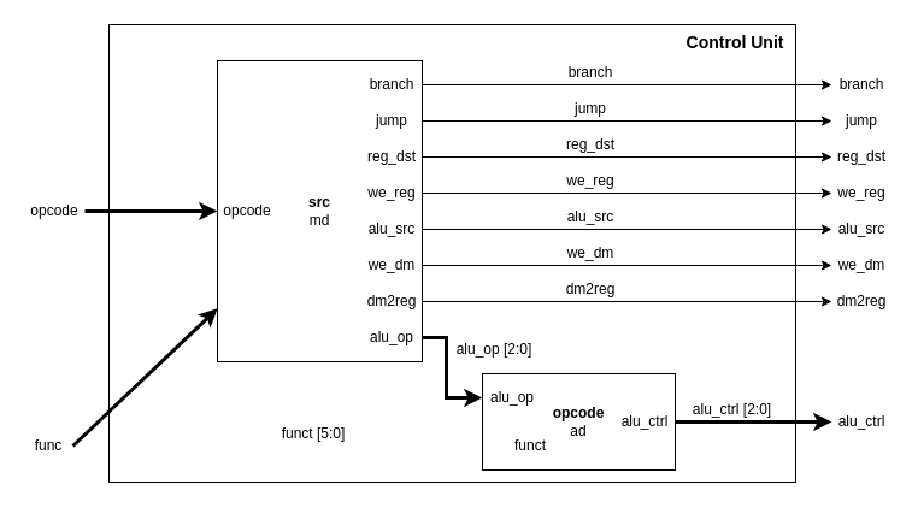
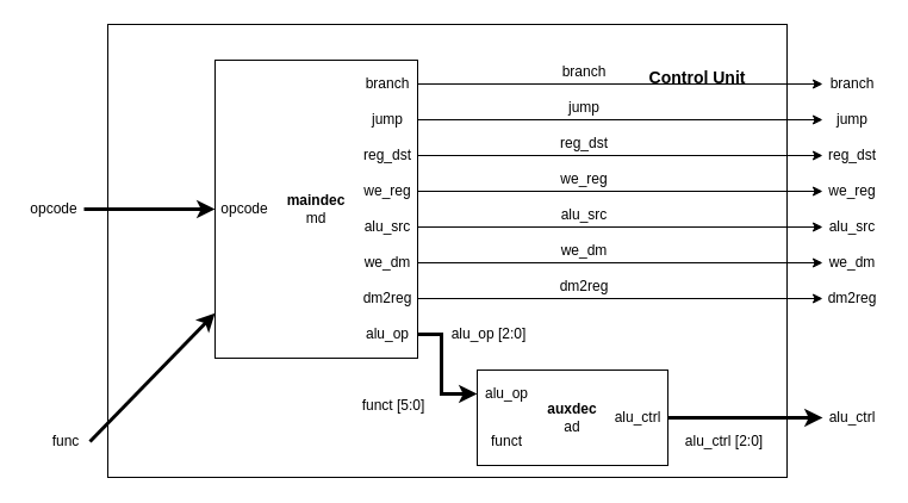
  <mxCell id="0" />
  <mxCell id="1" parent="0" />
  <mxCell id="2" value="" style="rounded=0;whiteSpace=wrap;html=1;" vertex="1" parent="1"><mxGeometry x="90" y="20" width="570" height="380" as="geometry" /></mxCell>
- <mxCell id="3" value="&lt;b&gt;src&lt;/b&gt;&lt;br&gt;md" style="rounded=0;whiteSpace=wrap;html=1;" vertex="1" parent="1"><mxGeometry x="180" y="50" width="170" height="250" as="geometry" /></mxCell>
+ <mxCell id="3" value="&lt;b&gt;maindec&lt;/b&gt;&lt;br&gt;md" style="rounded=0;whiteSpace=wrap;html=1;" vertex="1" parent="1"><mxGeometry x="180" y="50" width="170" height="250" as="geometry" /></mxCell>
  <mxCell id="4" value="" style="edgeStyle=orthogonalEdgeStyle;rounded=0;orthogonalLoop=1;jettySize=auto;html=1;strokeWidth=3;" edge="1" parent="1" source="5" target="47"><mxGeometry relative="1" as="geometry"><mxPoint x="680" y="300" as="targetPoint" /><Array as="points"><mxPoint x="715" y="350" /></Array></mxGeometry></mxCell>
- <mxCell id="5" value="&lt;b&gt;opcode&lt;/b&gt;&lt;br&gt;ad" style="rounded=0;whiteSpace=wrap;html=1;" vertex="1" parent="1"><mxGeometry x="400" y="310" width="160" height="80" as="geometry" /></mxCell>
+ <mxCell id="5" value="&lt;b&gt;auxdec&lt;/b&gt;&lt;br&gt;ad" style="rounded=0;whiteSpace=wrap;html=1;" vertex="1" parent="1"><mxGeometry x="400" y="310" width="160" height="80" as="geometry" /></mxCell>
  <mxCell id="6" value="opcode" style="text;html=1;strokeColor=none;fillColor=none;align=center;verticalAlign=middle;whiteSpace=wrap;rounded=0;" vertex="1" parent="1"><mxGeometry x="180" y="165" width="50" height="20" as="geometry" /></mxCell>
  <mxCell id="7" value="branch" style="text;html=1;strokeColor=none;fillColor=none;align=center;verticalAlign=middle;whiteSpace=wrap;rounded=0;" vertex="1" parent="1"><mxGeometry x="300" y="60" width="50" height="20" as="geometry" /></mxCell>
  <mxCell id="8" value="jump" style="text;html=1;strokeColor=none;fillColor=none;align=center;verticalAlign=middle;whiteSpace=wrap;rounded=0;" vertex="1" parent="1"><mxGeometry x="300" y="90" width="50" height="20" as="geometry" /></mxCell>
  <mxCell id="9" value="reg_dst" style="text;html=1;strokeColor=none;fillColor=none;align=center;verticalAlign=middle;whiteSpace=wrap;rounded=0;" vertex="1" parent="1"><mxGeometry x="300" y="120" width="50" height="20" as="geometry" /></mxCell>
  <mxCell id="10" value="we_reg" style="text;html=1;strokeColor=none;fillColor=none;align=center;verticalAlign=middle;whiteSpace=wrap;rounded=0;" vertex="1" parent="1"><mxGeometry x="300" y="150" width="50" height="20" as="geometry" /></mxCell>
  <mxCell id="11" value="alu_src" style="text;html=1;strokeColor=none;fillColor=none;align=center;verticalAlign=middle;whiteSpace=wrap;rounded=0;" vertex="1" parent="1"><mxGeometry x="300" y="180" width="50" height="20" as="geometry" /></mxCell>
  <mxCell id="12" value="we_dm" style="text;html=1;strokeColor=none;fillColor=none;align=center;verticalAlign=middle;whiteSpace=wrap;rounded=0;" vertex="1" parent="1"><mxGeometry x="300" y="210" width="50" height="20" as="geometry" /></mxCell>
  <mxCell id="13" value="dm2reg" style="text;html=1;strokeColor=none;fillColor=none;align=center;verticalAlign=middle;whiteSpace=wrap;rounded=0;" vertex="1" parent="1"><mxGeometry x="300" y="240" width="50" height="20" as="geometry" /></mxCell>
  <mxCell id="14" value="alu_op" style="text;html=1;strokeColor=none;fillColor=none;align=center;verticalAlign=middle;whiteSpace=wrap;rounded=0;" vertex="1" parent="1"><mxGeometry x="300" y="270" width="50" height="20" as="geometry" /></mxCell>
  <mxCell id="15" value="alu_op" style="text;html=1;strokeColor=none;fillColor=none;align=center;verticalAlign=middle;whiteSpace=wrap;rounded=0;" vertex="1" parent="1"><mxGeometry x="400" y="320" width="50" height="20" as="geometry" /></mxCell>
- <mxCell id="16" value="funct" style="text;html=1;strokeColor=none;fillColor=none;align=center;verticalAlign=middle;whiteSpace=wrap;rounded=0;" vertex="1" parent="1"><mxGeometry x="415" y="360" width="50" height="20" as="geometry" /></mxCell>
+ <mxCell id="16" value="funct" style="text;html=1;strokeColor=none;fillColor=none;align=center;verticalAlign=middle;whiteSpace=wrap;rounded=0;" vertex="1" parent="1"><mxGeometry x="400" y="360" width="50" height="20" as="geometry" /></mxCell>
  <mxCell id="17" value="alu_ctrl" style="text;html=1;strokeColor=none;fillColor=none;align=center;verticalAlign=middle;whiteSpace=wrap;rounded=0;" vertex="1" parent="1"><mxGeometry x="510" y="340" width="50" height="20" as="geometry" /></mxCell>
  <mxCell id="18" value="" style="endArrow=classic;html=1;entryX=0;entryY=0.5;entryDx=0;entryDy=0;strokeWidth=3;exitX=1;exitY=0.5;exitDx=0;exitDy=0;rounded=0;" edge="1" parent="1" source="14" target="15"><mxGeometry width="50" height="50" relative="1" as="geometry"><mxPoint x="355" y="350" as="sourcePoint" /><mxPoint x="220" y="360" as="targetPoint" /><Array as="points"><mxPoint x="370" y="280" /><mxPoint x="370" y="330" /></Array></mxGeometry></mxCell>
- <mxCell id="19" value="alu_op [2:0]" style="text;html=1;strokeColor=none;fillColor=none;align=center;verticalAlign=middle;whiteSpace=wrap;rounded=0;" vertex="1" parent="1"><mxGeometry x="370" y="280" width="80" height="20" as="geometry" /></mxCell>
+ <mxCell id="19" value="alu_op [2:0]" style="text;html=1;strokeColor=none;fillColor=none;align=center;verticalAlign=middle;whiteSpace=wrap;rounded=0;" vertex="1" parent="1"><mxGeometry x="370" y="270" width="80" height="20" as="geometry" /></mxCell>
  <mxCell id="20" value="" style="endArrow=classic;html=1;strokeWidth=3;exitX=1;exitY=0.5;exitDx=0;exitDy=0;" edge="1" parent="1" source="21" target="3"><mxGeometry width="50" height="50" relative="1" as="geometry"><mxPoint x="110" y="325" as="sourcePoint" /><mxPoint x="390" y="430" as="targetPoint" /></mxGeometry></mxCell>
- <mxCell id="21" value="func" style="text;html=1;strokeColor=none;fillColor=none;align=center;verticalAlign=middle;whiteSpace=wrap;rounded=0;" vertex="1" parent="1"><mxGeometry x="20" y="360" width="40" height="20" as="geometry" /></mxCell>
+ <mxCell id="21" value="func" style="text;html=1;strokeColor=none;fillColor=none;align=center;verticalAlign=middle;whiteSpace=wrap;rounded=0;" vertex="1" parent="1"><mxGeometry x="35" y="360" width="40" height="20" as="geometry" /></mxCell>
  <mxCell id="22" value="" style="endArrow=classic;html=1;strokeWidth=3;entryX=0;entryY=0.5;entryDx=0;entryDy=0;exitX=1;exitY=0.5;exitDx=0;exitDy=0;" edge="1" parent="1" source="23" target="3"><mxGeometry width="50" height="50" relative="1" as="geometry"><mxPoint x="120" y="175" as="sourcePoint" /><mxPoint x="120" y="360" as="targetPoint" /></mxGeometry></mxCell>
  <mxCell id="23" value="opcode" style="text;html=1;strokeColor=none;fillColor=none;align=center;verticalAlign=middle;whiteSpace=wrap;rounded=0;" vertex="1" parent="1"><mxGeometry x="20" y="165" width="50" height="20" as="geometry" /></mxCell>
- <mxCell id="24" value="funct [5:0]" style="text;html=1;strokeColor=none;fillColor=none;align=center;verticalAlign=middle;whiteSpace=wrap;rounded=0;" vertex="1" parent="1"><mxGeometry x="230" y="350" width="60" height="20" as="geometry" /></mxCell>
+ <mxCell id="24" value="funct [5:0]" style="text;html=1;strokeColor=none;fillColor=none;align=center;verticalAlign=middle;whiteSpace=wrap;rounded=0;" vertex="1" parent="1"><mxGeometry x="300" y="330" width="60" height="20" as="geometry" /></mxCell>
  <mxCell id="25" value="" style="endArrow=classic;html=1;strokeWidth=1;exitX=1;exitY=0.5;exitDx=0;exitDy=0;entryX=0;entryY=0.5;entryDx=0;entryDy=0;" edge="1" parent="1" source="7" target="27"><mxGeometry width="50" height="50" relative="1" as="geometry"><mxPoint x="10" y="410" as="sourcePoint" /><mxPoint x="690" y="70" as="targetPoint" /></mxGeometry></mxCell>
  <mxCell id="26" value="branch" style="text;html=1;strokeColor=none;fillColor=none;align=center;verticalAlign=middle;whiteSpace=wrap;rounded=0;" vertex="1" parent="1"><mxGeometry x="465" y="50" width="50" height="20" as="geometry" /></mxCell>
  <mxCell id="27" value="branch" style="text;html=1;strokeColor=none;fillColor=none;align=center;verticalAlign=middle;whiteSpace=wrap;rounded=0;" vertex="1" parent="1"><mxGeometry x="690" y="60" width="50" height="20" as="geometry" /></mxCell>
  <mxCell id="28" value="" style="endArrow=classic;html=1;strokeWidth=1;exitX=1;exitY=0.5;exitDx=0;exitDy=0;entryX=0;entryY=0.5;entryDx=0;entryDy=0;" edge="1" parent="1" target="30"><mxGeometry width="50" height="50" relative="1" as="geometry"><mxPoint x="350" y="100" as="sourcePoint" /><mxPoint x="690" y="100" as="targetPoint" /></mxGeometry></mxCell>
  <mxCell id="29" value="jump" style="text;html=1;strokeColor=none;fillColor=none;align=center;verticalAlign=middle;whiteSpace=wrap;rounded=0;" vertex="1" parent="1"><mxGeometry x="465" y="80" width="50" height="20" as="geometry" /></mxCell>
  <mxCell id="30" value="jump" style="text;html=1;strokeColor=none;fillColor=none;align=center;verticalAlign=middle;whiteSpace=wrap;rounded=0;" vertex="1" parent="1"><mxGeometry x="690" y="90" width="50" height="20" as="geometry" /></mxCell>
  <mxCell id="31" value="" style="endArrow=classic;html=1;strokeWidth=1;exitX=1;exitY=0.5;exitDx=0;exitDy=0;entryX=0;entryY=0.5;entryDx=0;entryDy=0;" edge="1" parent="1" target="33"><mxGeometry width="50" height="50" relative="1" as="geometry"><mxPoint x="350" y="130" as="sourcePoint" /><mxPoint x="690" y="130" as="targetPoint" /></mxGeometry></mxCell>
  <mxCell id="32" value="reg_dst" style="text;html=1;strokeColor=none;fillColor=none;align=center;verticalAlign=middle;whiteSpace=wrap;rounded=0;" vertex="1" parent="1"><mxGeometry x="465" y="110" width="50" height="20" as="geometry" /></mxCell>
  <mxCell id="33" value="reg_dst" style="text;html=1;strokeColor=none;fillColor=none;align=center;verticalAlign=middle;whiteSpace=wrap;rounded=0;" vertex="1" parent="1"><mxGeometry x="690" y="120" width="50" height="20" as="geometry" /></mxCell>
  <mxCell id="34" value="" style="endArrow=classic;html=1;strokeWidth=1;exitX=1;exitY=0.5;exitDx=0;exitDy=0;entryX=0;entryY=0.5;entryDx=0;entryDy=0;" edge="1" parent="1" target="36"><mxGeometry width="50" height="50" relative="1" as="geometry"><mxPoint x="350" y="160" as="sourcePoint" /><mxPoint x="690" y="160" as="targetPoint" /></mxGeometry></mxCell>
  <mxCell id="35" value="we_reg" style="text;html=1;strokeColor=none;fillColor=none;align=center;verticalAlign=middle;whiteSpace=wrap;rounded=0;" vertex="1" parent="1"><mxGeometry x="465" y="140" width="50" height="20" as="geometry" /></mxCell>
  <mxCell id="36" value="we_reg" style="text;html=1;strokeColor=none;fillColor=none;align=center;verticalAlign=middle;whiteSpace=wrap;rounded=0;" vertex="1" parent="1"><mxGeometry x="690" y="150" width="50" height="20" as="geometry" /></mxCell>
  <mxCell id="37" value="" style="endArrow=classic;html=1;strokeWidth=1;exitX=1;exitY=0.5;exitDx=0;exitDy=0;entryX=0;entryY=0.5;entryDx=0;entryDy=0;" edge="1" parent="1" target="39"><mxGeometry width="50" height="50" relative="1" as="geometry"><mxPoint x="350" y="190" as="sourcePoint" /><mxPoint x="690" y="190" as="targetPoint" /></mxGeometry></mxCell>
  <mxCell id="38" value="alu_src" style="text;html=1;strokeColor=none;fillColor=none;align=center;verticalAlign=middle;whiteSpace=wrap;rounded=0;" vertex="1" parent="1"><mxGeometry x="465" y="170" width="50" height="20" as="geometry" /></mxCell>
  <mxCell id="39" value="alu_src" style="text;html=1;strokeColor=none;fillColor=none;align=center;verticalAlign=middle;whiteSpace=wrap;rounded=0;" vertex="1" parent="1"><mxGeometry x="690" y="180" width="50" height="20" as="geometry" /></mxCell>
  <mxCell id="40" value="" style="endArrow=classic;html=1;strokeWidth=1;exitX=1;exitY=0.5;exitDx=0;exitDy=0;entryX=0;entryY=0.5;entryDx=0;entryDy=0;" edge="1" parent="1" target="42"><mxGeometry width="50" height="50" relative="1" as="geometry"><mxPoint x="350" y="220" as="sourcePoint" /><mxPoint x="690" y="220" as="targetPoint" /></mxGeometry></mxCell>
  <mxCell id="41" value="we_dm" style="text;html=1;strokeColor=none;fillColor=none;align=center;verticalAlign=middle;whiteSpace=wrap;rounded=0;" vertex="1" parent="1"><mxGeometry x="465" y="200" width="50" height="20" as="geometry" /></mxCell>
  <mxCell id="42" value="we_dm" style="text;html=1;strokeColor=none;fillColor=none;align=center;verticalAlign=middle;whiteSpace=wrap;rounded=0;" vertex="1" parent="1"><mxGeometry x="690" y="210" width="50" height="20" as="geometry" /></mxCell>
  <mxCell id="43" value="" style="endArrow=classic;html=1;strokeWidth=1;exitX=1;exitY=0.5;exitDx=0;exitDy=0;entryX=0;entryY=0.5;entryDx=0;entryDy=0;" edge="1" parent="1" target="45"><mxGeometry width="50" height="50" relative="1" as="geometry"><mxPoint x="350" y="250" as="sourcePoint" /><mxPoint x="690" y="250" as="targetPoint" /></mxGeometry></mxCell>
  <mxCell id="44" value="dm2reg" style="text;html=1;strokeColor=none;fillColor=none;align=center;verticalAlign=middle;whiteSpace=wrap;rounded=0;" vertex="1" parent="1"><mxGeometry x="465" y="230" width="50" height="20" as="geometry" /></mxCell>
  <mxCell id="45" value="dm2reg" style="text;html=1;strokeColor=none;fillColor=none;align=center;verticalAlign=middle;whiteSpace=wrap;rounded=0;" vertex="1" parent="1"><mxGeometry x="690" y="240" width="50" height="20" as="geometry" /></mxCell>
- <mxCell id="46" value="alu_ctrl [2:0]" style="text;html=1;strokeColor=none;fillColor=none;align=center;verticalAlign=middle;whiteSpace=wrap;rounded=0;" vertex="1" parent="1"><mxGeometry x="570" y="330" width="75" height="20" as="geometry" /></mxCell>
+ <mxCell id="46" value="alu_ctrl [2:0]" style="text;html=1;strokeColor=none;fillColor=none;align=center;verticalAlign=middle;whiteSpace=wrap;rounded=0;" vertex="1" parent="1"><mxGeometry x="570" y="360" width="75" height="20" as="geometry" /></mxCell>
  <mxCell id="47" value="alu_ctrl" style="text;html=1;strokeColor=none;fillColor=none;align=center;verticalAlign=middle;whiteSpace=wrap;rounded=0;" vertex="1" parent="1"><mxGeometry x="690" y="340" width="50" height="20" as="geometry" /></mxCell>
- <mxCell id="48" value="&lt;b&gt;&lt;font style=&quot;font-size: 14px&quot;&gt;Control Unit&lt;/font&gt;&lt;/b&gt;" style="text;html=1;strokeColor=none;fillColor=none;align=center;verticalAlign=middle;whiteSpace=wrap;rounded=0;" vertex="1" parent="1"><mxGeometry x="560" y="20" width="100" height="30" as="geometry" /></mxCell>
+ <mxCell id="48" value="&lt;b&gt;&lt;font style=&quot;font-size: 14px&quot;&gt;Control Unit&lt;/font&gt;&lt;/b&gt;" style="text;html=1;strokeColor=none;fillColor=none;align=center;verticalAlign=middle;whiteSpace=wrap;rounded=0;" vertex="1" parent="1"><mxGeometry x="535" y="50" width="100" height="30" as="geometry" /></mxCell>
